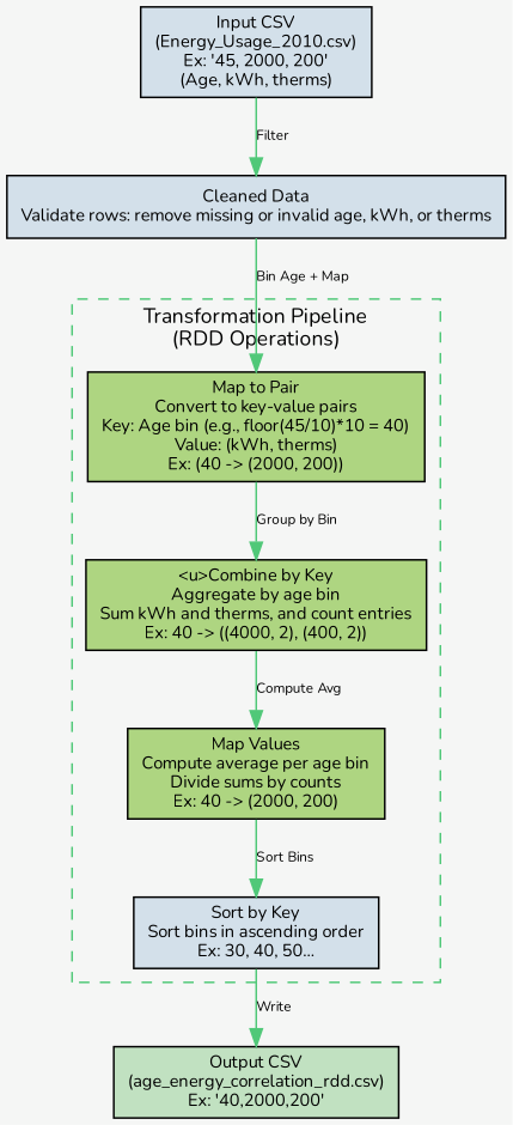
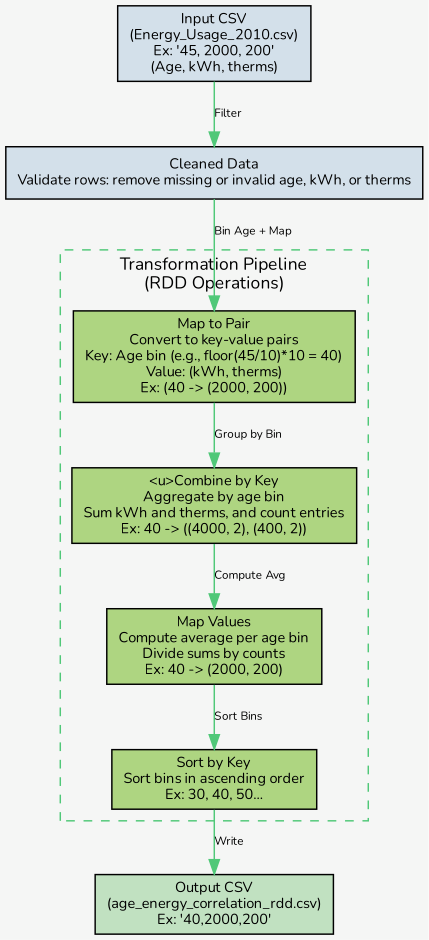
  digraph {
    bgcolor="#F5F6F5"
    fontname=Nunito
    fontsize=12
    node [fillcolor="#AED581" fontname=Nunito fontsize=10 shape=box style=filled]
    edge [color="#50C878" fontname=Nunito fontsize=8]
    n1 [label="Map to Pair\nConvert to key-value pairs\nKey: Age bin (e.g., floor(45/10)*10 = 40)\nValue: (kWh, therms)\nEx: (40 -> (2000, 200))"]
    n2 [label="<u>Combine by Key\nAggregate by age bin\nSum kWh and therms, and count entries\nEx: 40 -> ((4000, 2), (400, 2))"]
    n3 [label="Map Values\nCompute average per age bin\nDivide sums by counts\nEx: 40 -> (2000, 200)"]
-   n4 [fillcolor="#D3E0EA" label="Sort by Key\nSort bins in ascending order\nEx: 30, 40, 50..."]
+   n4 [label="Sort by Key\nSort bins in ascending order\nEx: 30, 40, 50..."]
    n5 [fillcolor="#D3E0EA" label="Input CSV\n(Energy_Usage_2010.csv)\nEx: '45, 2000, 200'\n(Age, kWh, therms)"]
    n6 [fillcolor="#D3E0EA" label="Cleaned Data\nValidate rows: remove missing or invalid age, kWh, or therms"]
    n7 [fillcolor="#C1E1C1" label="Output CSV\n(age_energy_correlation_rdd.csv)\nEx: '40,2000,200'"]
    subgraph cluster_1 {
      color="#50C878"
      label="Transformation Pipeline\n(RDD Operations)"
      style=dashed
      n1
      n2
      n3
      n4
    }
    n1 -> n2 [label="Group by Bin"]
    n2 -> n3 [label="Compute Avg"]
    n3 -> n4 [label="Sort Bins"]
    n4 -> n7 [label=Write]
    n5 -> n6 [label=Filter]
    n6 -> n1 [label="Bin Age + Map"]
  }
